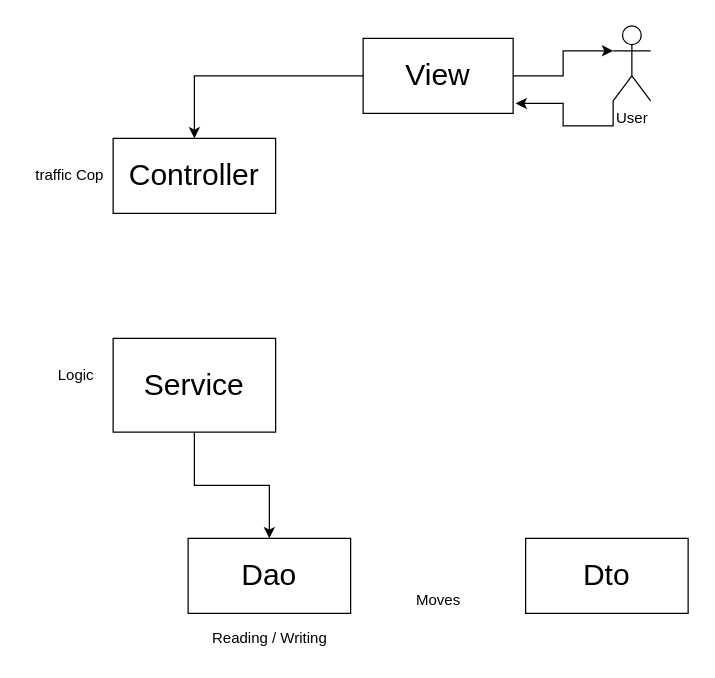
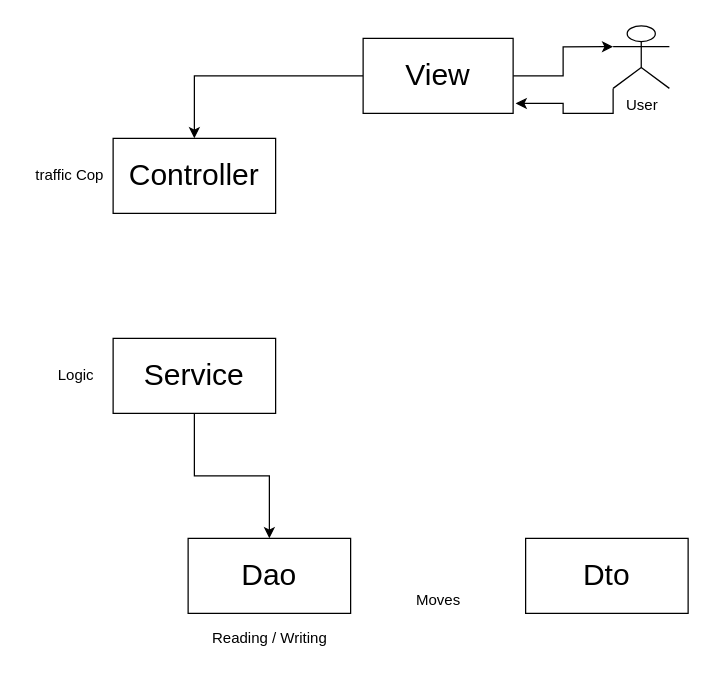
  <mxCell id="0" />
  <mxCell id="1" parent="0" />
  <mxCell id="2" style="edgeStyle=orthogonalEdgeStyle;rounded=0;orthogonalLoop=1;jettySize=auto;html=1;exitX=0;exitY=1;exitDx=0;exitDy=0;exitPerimeter=0;entryX=1.017;entryY=0.867;entryDx=0;entryDy=0;entryPerimeter=0;" parent="1" source="3" target="6" edge="1"><mxGeometry relative="1" as="geometry" /></mxCell>
- <mxCell id="3" value="User" style="shape=umlActor;verticalLabelPosition=bottom;verticalAlign=top;html=1;outlineConnect=0;" parent="1" vertex="1"><mxGeometry x="490" y="20" width="30" height="60" as="geometry" /></mxCell>
+ <mxCell id="3" value="User" style="shape=umlActor;verticalLabelPosition=bottom;verticalAlign=top;html=1;outlineConnect=0;" parent="1" vertex="1"><mxGeometry x="490" y="20" width="45" height="50" as="geometry" /></mxCell>
  <mxCell id="4" style="edgeStyle=orthogonalEdgeStyle;rounded=0;orthogonalLoop=1;jettySize=auto;html=1;exitX=1;exitY=0.5;exitDx=0;exitDy=0;entryX=0;entryY=0.333;entryDx=0;entryDy=0;entryPerimeter=0;" parent="1" source="6" target="3" edge="1"><mxGeometry relative="1" as="geometry" /></mxCell>
  <mxCell id="5" style="edgeStyle=orthogonalEdgeStyle;rounded=0;orthogonalLoop=1;jettySize=auto;html=1;exitX=0;exitY=0.5;exitDx=0;exitDy=0;entryX=0.5;entryY=0;entryDx=0;entryDy=0;" parent="1" source="6" target="7" edge="1"><mxGeometry relative="1" as="geometry" /></mxCell>
  <mxCell id="6" value="&lt;font style=&quot;font-size: 24px&quot;&gt;View&lt;/font&gt;" style="rounded=0;whiteSpace=wrap;html=1;" parent="1" vertex="1"><mxGeometry x="290" y="30" width="120" height="60" as="geometry" /></mxCell>
  <mxCell id="7" value="&lt;font style=&quot;font-size: 24px&quot;&gt;Controller&lt;/font&gt;" style="rounded=0;whiteSpace=wrap;html=1;" parent="1" vertex="1"><mxGeometry x="90" y="110" width="130" height="60" as="geometry" /></mxCell>
  <mxCell id="8" style="edgeStyle=orthogonalEdgeStyle;rounded=0;orthogonalLoop=1;jettySize=auto;html=1;exitX=0.5;exitY=1;exitDx=0;exitDy=0;" parent="1" source="9" target="10" edge="1"><mxGeometry relative="1" as="geometry" /></mxCell>
- <mxCell id="9" value="&lt;font style=&quot;font-size: 24px&quot;&gt;Service&lt;/font&gt;" style="rounded=0;whiteSpace=wrap;html=1;" parent="1" vertex="1"><mxGeometry x="90" y="270" width="130" height="75" as="geometry" /></mxCell>
+ <mxCell id="9" value="&lt;font style=&quot;font-size: 24px&quot;&gt;Service&lt;/font&gt;" style="rounded=0;whiteSpace=wrap;html=1;" parent="1" vertex="1"><mxGeometry x="90" y="270" width="130" height="60" as="geometry" /></mxCell>
  <mxCell id="10" value="&lt;font style=&quot;font-size: 24px&quot;&gt;Dao&lt;/font&gt;" style="rounded=0;whiteSpace=wrap;html=1;" parent="1" vertex="1"><mxGeometry x="150" y="430" width="130" height="60" as="geometry" /></mxCell>
  <mxCell id="11" value="&lt;font style=&quot;font-size: 24px&quot;&gt;Dto&lt;/font&gt;" style="rounded=0;whiteSpace=wrap;html=1;" parent="1" vertex="1"><mxGeometry x="420" y="430" width="130" height="60" as="geometry" /></mxCell>
  <mxCell id="12" value="Moves" style="text;html=1;align=center;verticalAlign=middle;resizable=0;points=[];autosize=1;" parent="1" vertex="1"><mxGeometry x="325" y="470" width="50" height="20" as="geometry" /></mxCell>
  <mxCell id="13" value="Reading / Writing" style="text;html=1;align=center;verticalAlign=middle;resizable=0;points=[];autosize=1;" parent="1" vertex="1"><mxGeometry x="160" y="500" width="110" height="20" as="geometry" /></mxCell>
  <mxCell id="14" value="Logic" style="text;html=1;align=center;verticalAlign=middle;resizable=0;points=[];autosize=1;" parent="1" vertex="1"><mxGeometry x="40" y="290" width="40" height="20" as="geometry" /></mxCell>
  <mxCell id="15" value="traffic Cop" style="text;html=1;align=center;verticalAlign=middle;resizable=0;points=[];autosize=1;" parent="1" vertex="1"><mxGeometry x="20" y="130" width="70" height="20" as="geometry" /></mxCell>
